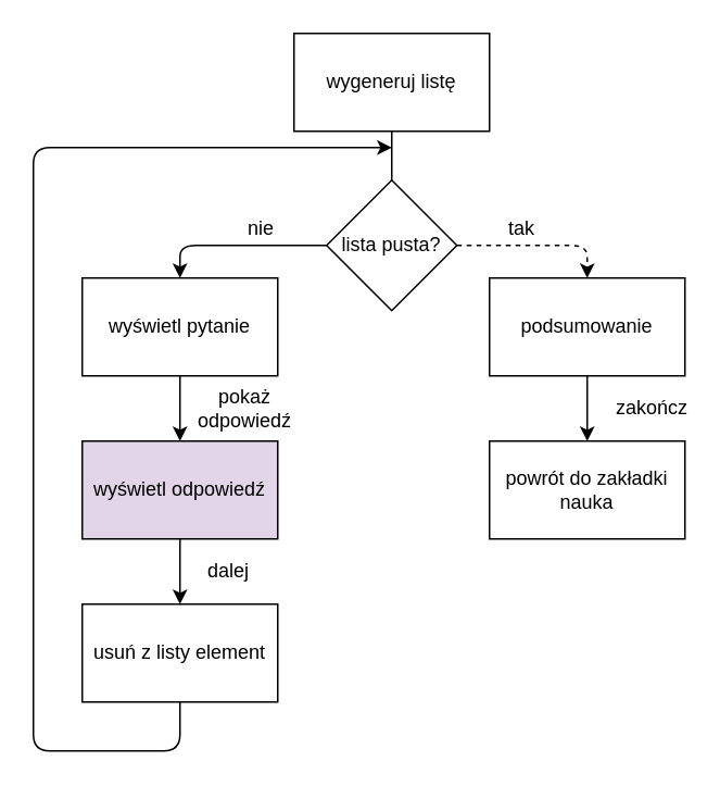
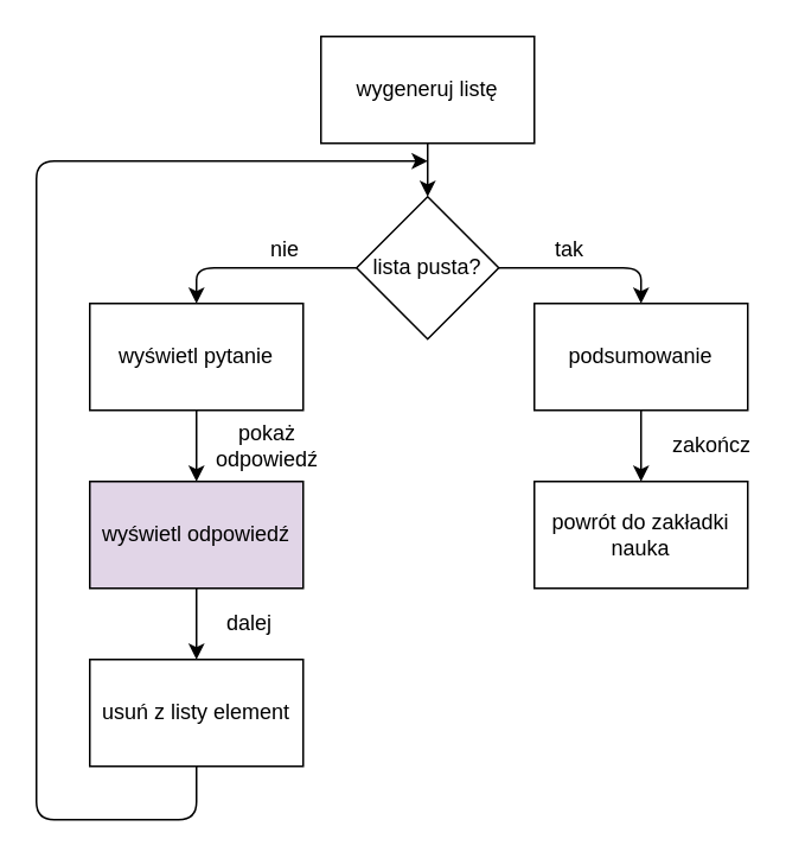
  <mxCell id="0" />
  <mxCell id="1" parent="0" />
  <mxCell id="2" value="lista pusta?" style="rhombus;whiteSpace=wrap;html=1;" vertex="1" parent="1"><mxGeometry x="200" y="110" width="80" height="80" as="geometry" /></mxCell>
  <mxCell id="3" value="wyświetl pytanie" style="rounded=0;whiteSpace=wrap;html=1;" vertex="1" parent="1"><mxGeometry x="50" y="170" width="120" height="60" as="geometry" /></mxCell>
  <mxCell id="4" value="wyświetl odpowiedź" style="rounded=0;whiteSpace=wrap;html=1;fillColor=#e1d5e7;" vertex="1" parent="1"><mxGeometry x="50" y="270" width="120" height="60" as="geometry" /></mxCell>
  <mxCell id="5" value="usuń z listy element" style="rounded=0;whiteSpace=wrap;html=1;" vertex="1" parent="1"><mxGeometry x="50" y="370" width="120" height="60" as="geometry" /></mxCell>
  <mxCell id="6" value="wygeneruj listę" style="rounded=0;whiteSpace=wrap;html=1;" vertex="1" parent="1"><mxGeometry x="180" y="20" width="120" height="60" as="geometry" /></mxCell>
- <mxCell id="7" value="" style="endArrow=none;html=1;exitX=0.5;exitY=1;exitDx=0;exitDy=0;entryX=0.5;entryY=0;entryDx=0;entryDy=0;" edge="1" parent="1" source="6" target="2"><mxGeometry width="50" height="50" relative="1" as="geometry"><mxPoint x="420" y="130" as="sourcePoint" /><mxPoint x="470" y="80" as="targetPoint" /></mxGeometry></mxCell>
+ <mxCell id="7" value="" style="endArrow=classic;html=1;exitX=0.5;exitY=1;exitDx=0;exitDy=0;entryX=0.5;entryY=0;entryDx=0;entryDy=0;" edge="1" parent="1" source="6" target="2"><mxGeometry width="50" height="50" relative="1" as="geometry"><mxPoint x="420" y="130" as="sourcePoint" /><mxPoint x="470" y="80" as="targetPoint" /></mxGeometry></mxCell>
  <mxCell id="8" value="" style="endArrow=classic;html=1;exitX=0;exitY=0.5;exitDx=0;exitDy=0;entryX=0.5;entryY=0;entryDx=0;entryDy=0;" edge="1" parent="1" source="2" target="3"><mxGeometry width="50" height="50" relative="1" as="geometry"><mxPoint x="30" y="160" as="sourcePoint" /><mxPoint x="110" y="160" as="targetPoint" /><Array as="points"><mxPoint x="110" y="150" /></Array></mxGeometry></mxCell>
  <mxCell id="9" value="" style="endArrow=classic;html=1;exitX=0.5;exitY=1;exitDx=0;exitDy=0;" edge="1" parent="1" source="3" target="4"><mxGeometry width="50" height="50" relative="1" as="geometry"><mxPoint x="270" y="300" as="sourcePoint" /><mxPoint x="320" y="250" as="targetPoint" /></mxGeometry></mxCell>
  <mxCell id="10" value="" style="endArrow=classic;html=1;exitX=0.5;exitY=1;exitDx=0;exitDy=0;" edge="1" parent="1" source="4" target="5"><mxGeometry width="50" height="50" relative="1" as="geometry"><mxPoint x="270" y="390" as="sourcePoint" /><mxPoint x="320" y="340" as="targetPoint" /></mxGeometry></mxCell>
  <mxCell id="11" value="" style="endArrow=classic;html=1;exitX=0.5;exitY=1;exitDx=0;exitDy=0;" edge="1" parent="1" source="5"><mxGeometry width="50" height="50" relative="1" as="geometry"><mxPoint x="60" y="530" as="sourcePoint" /><mxPoint x="240" y="90" as="targetPoint" /><Array as="points"><mxPoint x="110" y="460" /><mxPoint x="20" y="460" /><mxPoint x="20" y="90" /></Array></mxGeometry></mxCell>
  <mxCell id="12" value="podsumowanie" style="rounded=0;whiteSpace=wrap;html=1;" vertex="1" parent="1"><mxGeometry x="300" y="170" width="120" height="60" as="geometry" /></mxCell>
- <mxCell id="13" value="" style="endArrow=classic;html=1;exitX=1;exitY=0.5;exitDx=0;exitDy=0;entryX=0.5;entryY=0;entryDx=0;entryDy=0;dashed=1;" edge="1" parent="1" source="2" target="12"><mxGeometry width="50" height="50" relative="1" as="geometry"><mxPoint x="340" y="130" as="sourcePoint" /><mxPoint x="390" y="80" as="targetPoint" /><Array as="points"><mxPoint x="360" y="150" /></Array></mxGeometry></mxCell>
+ <mxCell id="13" value="" style="endArrow=classic;html=1;exitX=1;exitY=0.5;exitDx=0;exitDy=0;entryX=0.5;entryY=0;entryDx=0;entryDy=0;" edge="1" parent="1" source="2" target="12"><mxGeometry width="50" height="50" relative="1" as="geometry"><mxPoint x="340" y="130" as="sourcePoint" /><mxPoint x="390" y="80" as="targetPoint" /><Array as="points"><mxPoint x="360" y="150" /></Array></mxGeometry></mxCell>
  <mxCell id="14" value="powrót do zakładki nauka" style="rounded=0;whiteSpace=wrap;html=1;" vertex="1" parent="1"><mxGeometry x="300" y="270" width="120" height="60" as="geometry" /></mxCell>
  <mxCell id="15" value="" style="endArrow=classic;html=1;exitX=0.5;exitY=1;exitDx=0;exitDy=0;entryX=0.5;entryY=0;entryDx=0;entryDy=0;" edge="1" parent="1" source="12" target="14"><mxGeometry width="50" height="50" relative="1" as="geometry"><mxPoint x="600" y="260" as="sourcePoint" /><mxPoint x="650" y="210" as="targetPoint" /></mxGeometry></mxCell>
  <mxCell id="16" value="nie" style="text;html=1;strokeColor=none;fillColor=none;align=center;verticalAlign=middle;whiteSpace=wrap;rounded=0;" vertex="1" parent="1"><mxGeometry x="140" y="130" width="40" height="20" as="geometry" /></mxCell>
  <mxCell id="17" value="tak" style="text;html=1;strokeColor=none;fillColor=none;align=center;verticalAlign=middle;whiteSpace=wrap;rounded=0;" vertex="1" parent="1"><mxGeometry x="300" y="130" width="40" height="20" as="geometry" /></mxCell>
  <mxCell id="18" value="pokaż odpowiedź" style="text;html=1;strokeColor=none;fillColor=none;align=center;verticalAlign=middle;whiteSpace=wrap;rounded=0;" vertex="1" parent="1"><mxGeometry x="130" y="240" width="40" height="20" as="geometry" /></mxCell>
  <mxCell id="19" value="dalej" style="text;html=1;strokeColor=none;fillColor=none;align=center;verticalAlign=middle;whiteSpace=wrap;rounded=0;" vertex="1" parent="1"><mxGeometry x="120" y="340" width="40" height="20" as="geometry" /></mxCell>
  <mxCell id="20" value="zakończ" style="text;html=1;strokeColor=none;fillColor=none;align=center;verticalAlign=middle;whiteSpace=wrap;rounded=0;" vertex="1" parent="1"><mxGeometry x="380" y="240" width="40" height="20" as="geometry" /></mxCell>
